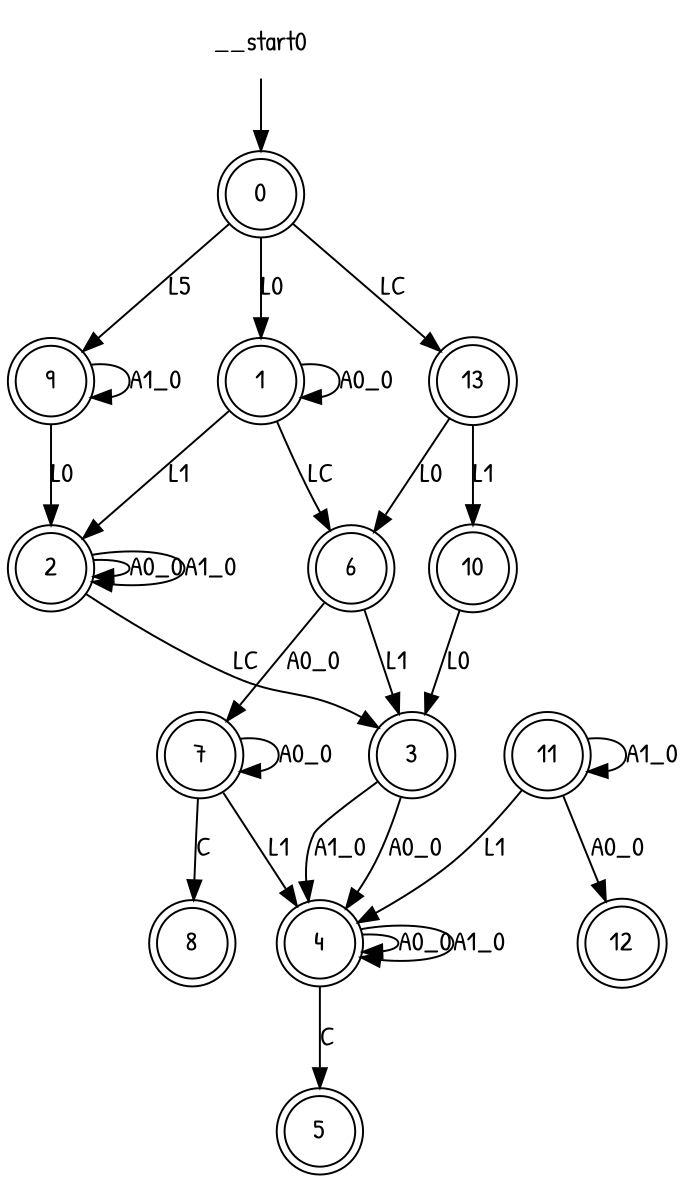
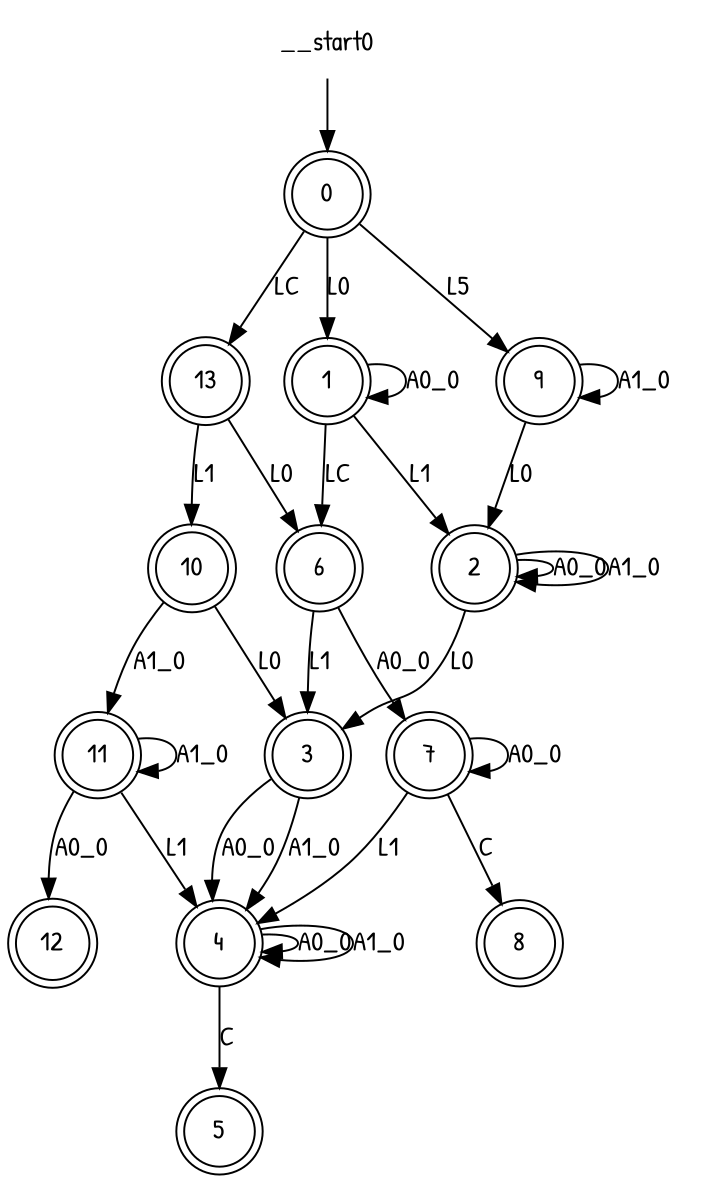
  digraph {
    fontname="Patrick Hand"
    node [fontname="Patrick Hand" shape=doublecircle]
    edge [fontname="Patrick Hand"]
    n1 [label=0]
    n2 [label=1]
    n3 [label=9]
    n4 [label=13]
    n5 [label=2]
    n6 [label=6]
    n7 [label=10]
    n8 [label=3]
    n9 [label=7]
    n10 [label=4]
    n11 [label=5]
    n12 [label=8]
    n13 [label=11]
    n14 [label=12]
    __start0 [shape=none]
    n1 -> n2 [label=L0]
    n1 -> n3 [label=L5]
    n1 -> n4 [label=LC]
    n2 -> n2 [label=A0_0]
    n2 -> n5 [label=L1]
    n2 -> n6 [label=LC]
    n3 -> n3 [label=A1_0]
    n3 -> n5 [label=L0]
    n4 -> n6 [label=L0]
    n4 -> n7 [label=L1]
    n5 -> n5 [label=A0_0]
    n5 -> n5 [label=A1_0]
-   n5 -> n8 [label=LC]
+   n5 -> n8 [label=L0]
    n6 -> n8 [label=L1]
    n6 -> n9 [label=A0_0]
    n7 -> n8 [label=L0]
+   n7 -> n13 [label=A1_0]
    n8 -> n10 [label=A0_0]
    n8 -> n10 [label=A1_0]
    n9 -> n9 [label=A0_0]
    n9 -> n10 [label=L1]
    n9 -> n12 [label=C]
    n10 -> n10 [label=A0_0]
    n10 -> n10 [label=A1_0]
    n10 -> n11 [label=C]
    n13 -> n10 [label=L1]
    n13 -> n13 [label=A1_0]
    n13 -> n14 [label=A0_0]
    __start0 -> n1
  }
